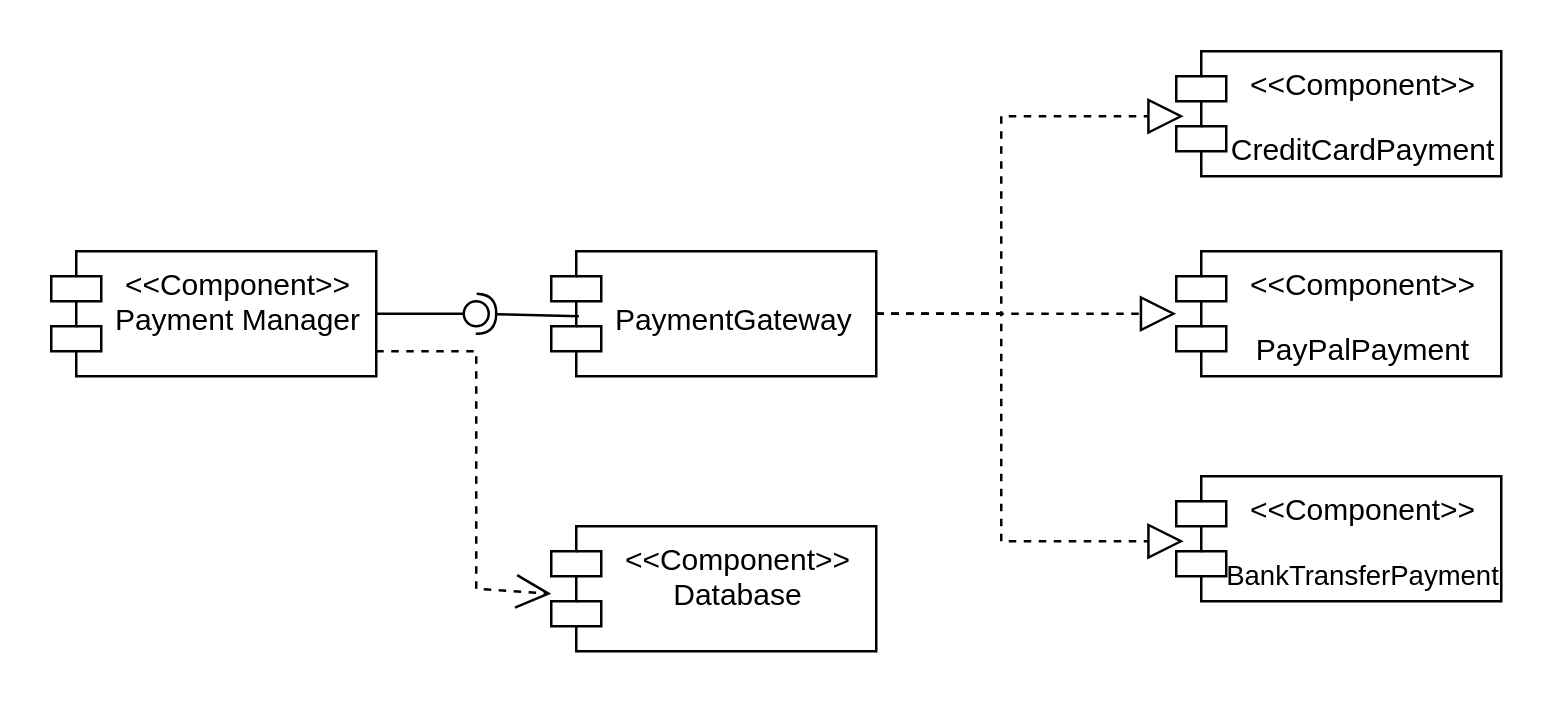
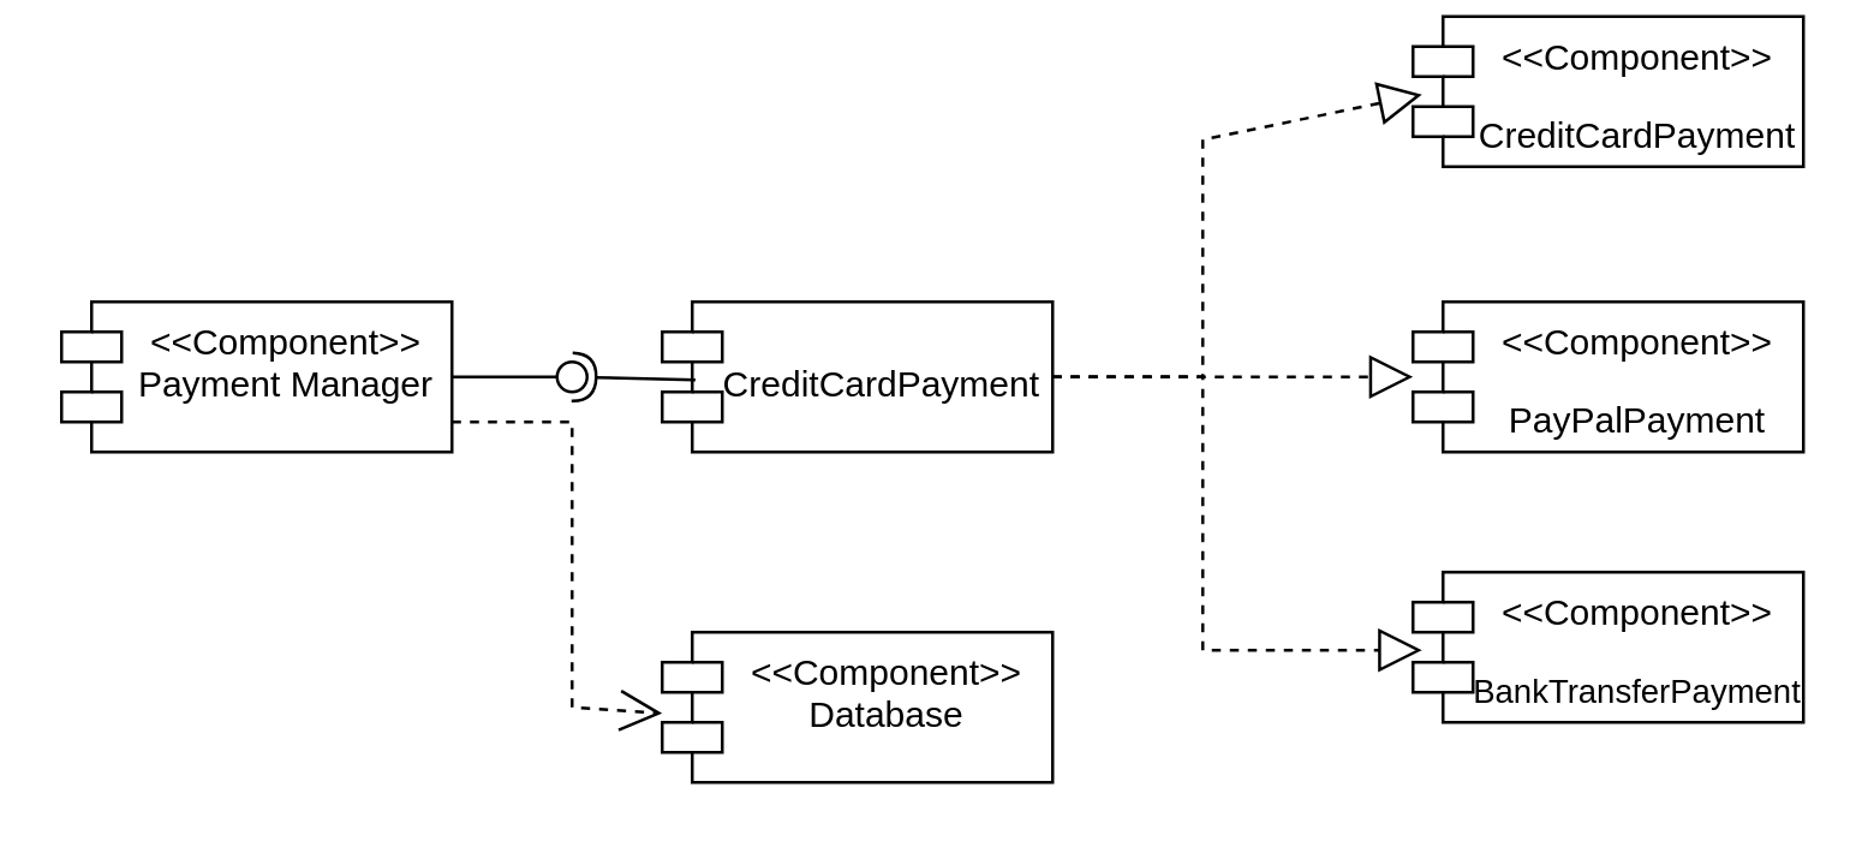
  <mxCell id="0" />
  <mxCell id="1" parent="0" />
  <mxCell id="2" value="&amp;lt;&amp;lt;Component&amp;gt;&amp;gt;&lt;div&gt;Payment Manager&lt;/div&gt;" style="shape=module;align=left;spacingLeft=20;align=center;verticalAlign=top;whiteSpace=wrap;html=1;" vertex="1" parent="1"><mxGeometry x="20" y="100" width="130" height="50" as="geometry" /></mxCell>
- <mxCell id="3" value="&lt;div&gt;&lt;br&gt;&lt;/div&gt;PaymentGateway&amp;nbsp;" style="shape=module;align=left;spacingLeft=20;align=center;verticalAlign=top;whiteSpace=wrap;html=1;" vertex="1" parent="1"><mxGeometry x="220" y="100" width="130" height="50" as="geometry" /></mxCell>
+ <mxCell id="3" value="&lt;div&gt;&lt;br&gt;&lt;/div&gt;CreditCardPayment&amp;nbsp;" style="shape=module;align=left;spacingLeft=20;align=center;verticalAlign=top;whiteSpace=wrap;html=1;" vertex="1" parent="1"><mxGeometry x="220" y="100" width="130" height="50" as="geometry" /></mxCell>
  <mxCell id="4" value="&amp;lt;&amp;lt;Component&amp;gt;&amp;gt;&lt;div&gt;Database&lt;/div&gt;" style="shape=module;align=left;spacingLeft=20;align=center;verticalAlign=top;whiteSpace=wrap;html=1;" vertex="1" parent="1"><mxGeometry x="220" y="210" width="130" height="50" as="geometry" /></mxCell>
  <mxCell id="5" value="" style="rounded=0;orthogonalLoop=1;jettySize=auto;html=1;endArrow=halfCircle;endFill=0;endSize=6;strokeWidth=1;sketch=0;exitX=0.085;exitY=0.52;exitDx=0;exitDy=0;exitPerimeter=0;" edge="1" parent="1" source="3"><mxGeometry relative="1" as="geometry"><mxPoint x="400" y="165" as="sourcePoint" /><mxPoint x="190" y="125" as="targetPoint" /></mxGeometry></mxCell>
  <mxCell id="6" value="" style="rounded=0;orthogonalLoop=1;jettySize=auto;html=1;endArrow=oval;endFill=0;sketch=0;sourcePerimeterSpacing=0;targetPerimeterSpacing=0;endSize=10;exitX=1;exitY=0.5;exitDx=0;exitDy=0;" edge="1" parent="1" source="2"><mxGeometry relative="1" as="geometry"><mxPoint x="360" y="165" as="sourcePoint" /><mxPoint x="190" y="125" as="targetPoint" /></mxGeometry></mxCell>
  <mxCell id="7" value="" style="ellipse;whiteSpace=wrap;html=1;align=center;aspect=fixed;fillColor=none;strokeColor=none;resizable=0;perimeter=centerPerimeter;rotatable=0;allowArrows=0;points=[];outlineConnect=1;" vertex="1" parent="1"><mxGeometry x="375" y="160" width="10" height="10" as="geometry" /></mxCell>
  <mxCell id="8" value="" style="endArrow=open;endSize=12;dashed=1;html=1;rounded=0;exitX=1;exitY=0.8;exitDx=0;exitDy=0;entryX=0;entryY=0.54;entryDx=0;entryDy=0;entryPerimeter=0;exitPerimeter=0;" edge="1" parent="1" source="2" target="4"><mxGeometry width="160" relative="1" as="geometry"><mxPoint x="300" y="160" as="sourcePoint" /><mxPoint x="460" y="160" as="targetPoint" /><Array as="points"><mxPoint x="190" y="140" /><mxPoint x="190" y="235" /></Array></mxGeometry></mxCell>
- <mxCell id="9" value="&amp;lt;&amp;lt;Component&amp;gt;&amp;gt;&lt;div&gt;&lt;p data-pm-slice=&quot;1 1 [&amp;quot;ordered_list&amp;quot;,{&amp;quot;spread&amp;quot;:true,&amp;quot;startingNumber&amp;quot;:1,&amp;quot;start&amp;quot;:378,&amp;quot;end&amp;quot;:1931},&amp;quot;regular_list_item&amp;quot;,{&amp;quot;start&amp;quot;:777,&amp;quot;end&amp;quot;:1446},&amp;quot;list&amp;quot;,{&amp;quot;spread&amp;quot;:false,&amp;quot;start&amp;quot;:822,&amp;quot;end&amp;quot;:1446},&amp;quot;regular_list_item&amp;quot;,{&amp;quot;start&amp;quot;:949,&amp;quot;end&amp;quot;:1151},&amp;quot;list&amp;quot;,{&amp;quot;spread&amp;quot;:false,&amp;quot;start&amp;quot;:971,&amp;quot;end&amp;quot;:1151},&amp;quot;regular_list_item&amp;quot;,{&amp;quot;start&amp;quot;:971,&amp;quot;end&amp;quot;:1029}]&quot;&gt;CreditCardPayment&lt;/p&gt;&lt;/div&gt;" style="shape=module;align=left;spacingLeft=20;align=center;verticalAlign=top;whiteSpace=wrap;html=1;" vertex="1" parent="1"><mxGeometry x="470" y="20" width="130" height="50" as="geometry" /></mxCell>
+ <mxCell id="9" value="&amp;lt;&amp;lt;Component&amp;gt;&amp;gt;&lt;div&gt;&lt;p data-pm-slice=&quot;1 1 [&amp;quot;ordered_list&amp;quot;,{&amp;quot;spread&amp;quot;:true,&amp;quot;startingNumber&amp;quot;:1,&amp;quot;start&amp;quot;:378,&amp;quot;end&amp;quot;:1931},&amp;quot;regular_list_item&amp;quot;,{&amp;quot;start&amp;quot;:777,&amp;quot;end&amp;quot;:1446},&amp;quot;list&amp;quot;,{&amp;quot;spread&amp;quot;:false,&amp;quot;start&amp;quot;:822,&amp;quot;end&amp;quot;:1446},&amp;quot;regular_list_item&amp;quot;,{&amp;quot;start&amp;quot;:949,&amp;quot;end&amp;quot;:1151},&amp;quot;list&amp;quot;,{&amp;quot;spread&amp;quot;:false,&amp;quot;start&amp;quot;:971,&amp;quot;end&amp;quot;:1151},&amp;quot;regular_list_item&amp;quot;,{&amp;quot;start&amp;quot;:971,&amp;quot;end&amp;quot;:1029}]&quot;&gt;CreditCardPayment&lt;/p&gt;&lt;/div&gt;" style="shape=module;align=left;spacingLeft=20;align=center;verticalAlign=top;whiteSpace=wrap;html=1;" vertex="1" parent="1"><mxGeometry x="470" y="5" width="130" height="50" as="geometry" /></mxCell>
  <mxCell id="10" value="&amp;lt;&amp;lt;Component&amp;gt;&amp;gt;&lt;div&gt;&lt;p data-pm-slice=&quot;1 1 [&amp;quot;ordered_list&amp;quot;,{&amp;quot;spread&amp;quot;:true,&amp;quot;startingNumber&amp;quot;:1,&amp;quot;start&amp;quot;:378,&amp;quot;end&amp;quot;:1931},&amp;quot;regular_list_item&amp;quot;,{&amp;quot;start&amp;quot;:777,&amp;quot;end&amp;quot;:1446},&amp;quot;list&amp;quot;,{&amp;quot;spread&amp;quot;:false,&amp;quot;start&amp;quot;:822,&amp;quot;end&amp;quot;:1446},&amp;quot;regular_list_item&amp;quot;,{&amp;quot;start&amp;quot;:949,&amp;quot;end&amp;quot;:1151},&amp;quot;list&amp;quot;,{&amp;quot;spread&amp;quot;:false,&amp;quot;start&amp;quot;:971,&amp;quot;end&amp;quot;:1151},&amp;quot;regular_list_item&amp;quot;,{&amp;quot;start&amp;quot;:1035,&amp;quot;end&amp;quot;:1084}]&quot;&gt;PayPalPayment&lt;/p&gt;&lt;/div&gt;" style="shape=module;align=left;spacingLeft=20;align=center;verticalAlign=top;whiteSpace=wrap;html=1;" vertex="1" parent="1"><mxGeometry x="470" y="100" width="130" height="50" as="geometry" /></mxCell>
  <mxCell id="11" value="&amp;lt;&amp;lt;Component&amp;gt;&amp;gt;&lt;div&gt;&lt;p data-pm-slice=&quot;1 1 [&amp;quot;ordered_list&amp;quot;,{&amp;quot;spread&amp;quot;:true,&amp;quot;startingNumber&amp;quot;:1,&amp;quot;start&amp;quot;:378,&amp;quot;end&amp;quot;:1931},&amp;quot;regular_list_item&amp;quot;,{&amp;quot;start&amp;quot;:777,&amp;quot;end&amp;quot;:1446},&amp;quot;list&amp;quot;,{&amp;quot;spread&amp;quot;:false,&amp;quot;start&amp;quot;:822,&amp;quot;end&amp;quot;:1446},&amp;quot;regular_list_item&amp;quot;,{&amp;quot;start&amp;quot;:949,&amp;quot;end&amp;quot;:1151},&amp;quot;list&amp;quot;,{&amp;quot;spread&amp;quot;:false,&amp;quot;start&amp;quot;:971,&amp;quot;end&amp;quot;:1151},&amp;quot;regular_list_item&amp;quot;,{&amp;quot;start&amp;quot;:1090,&amp;quot;end&amp;quot;:1151}]&quot;&gt;&lt;font style=&quot;font-size: 11px;&quot;&gt;BankTransferPayment&lt;/font&gt;&lt;/p&gt;&lt;/div&gt;" style="shape=module;align=left;spacingLeft=20;align=center;verticalAlign=top;whiteSpace=wrap;html=1;" vertex="1" parent="1"><mxGeometry x="470" y="190" width="130" height="50" as="geometry" /></mxCell>
  <mxCell id="12" value="" style="endArrow=block;dashed=1;endFill=0;endSize=12;html=1;rounded=0;exitX=1;exitY=0.5;exitDx=0;exitDy=0;entryX=0;entryY=0.5;entryDx=0;entryDy=0;entryPerimeter=0;" edge="1" parent="1" source="3" target="10"><mxGeometry width="160" relative="1" as="geometry"><mxPoint x="300" y="160" as="sourcePoint" /><mxPoint x="460" y="160" as="targetPoint" /></mxGeometry></mxCell>
  <mxCell id="13" value="" style="endArrow=block;dashed=1;endFill=0;endSize=12;html=1;rounded=0;exitX=1;exitY=0.5;exitDx=0;exitDy=0;entryX=0.023;entryY=0.52;entryDx=0;entryDy=0;entryPerimeter=0;" edge="1" parent="1" source="3" target="9"><mxGeometry width="160" relative="1" as="geometry"><mxPoint x="300" y="160" as="sourcePoint" /><mxPoint x="460" y="160" as="targetPoint" /><Array as="points"><mxPoint x="400" y="125" /><mxPoint x="400" y="46" /></Array></mxGeometry></mxCell>
  <mxCell id="14" value="" style="endArrow=block;dashed=1;endFill=0;endSize=12;html=1;rounded=0;exitX=1;exitY=0.5;exitDx=0;exitDy=0;entryX=0.023;entryY=0.52;entryDx=0;entryDy=0;entryPerimeter=0;" edge="1" parent="1" source="3" target="11"><mxGeometry width="160" relative="1" as="geometry"><mxPoint x="300" y="190" as="sourcePoint" /><mxPoint x="460" y="190" as="targetPoint" /><Array as="points"><mxPoint x="400" y="125" /><mxPoint x="400" y="216" /></Array></mxGeometry></mxCell>
